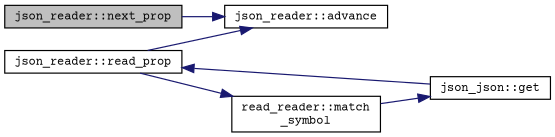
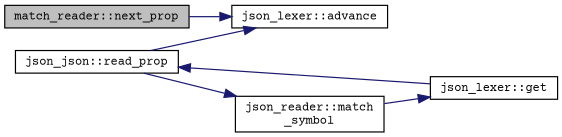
  digraph {
    fontname="Courier Prime"
    rankdir=LR
    node [color=black fillcolor=white fontname="Courier Prime" fontsize=10 shape=record style=filled]
    edge [color=midnightblue fontname="Courier Prime" fontsize=10 labelfontname=Helvetica labelfontsize=10 style=solid]
-   n1 [fillcolor=grey75 fontcolor=black height=0.2 label="json_reader::next_prop" width=0.4]
-   n2 [height=0.2 label="json_reader::advance" width=0.4]
-   n3 [height=0.2 label="read_reader::match\l_symbol" width=0.4]
-   n4 [height=0.2 label="json_json::get" width=0.4]
-   n5 [height=0.2 label="json_reader::read_prop" width=0.4]
+   n1 [fillcolor=grey75 fontcolor=black height=0.2 label="match_reader::next_prop" width=0.4]
+   n2 [height=0.2 label="json_lexer::advance" width=0.4]
+   n3 [height=0.2 label="json_reader::match\l_symbol" width=0.4]
+   n4 [height=0.2 label="json_lexer::get" width=0.4]
+   n5 [height=0.2 label="json_json::read_prop" width=0.4]
    n1 -> n2
    n3 -> n4
    n4 -> n5
    n5 -> n2
    n5 -> n3
  }
